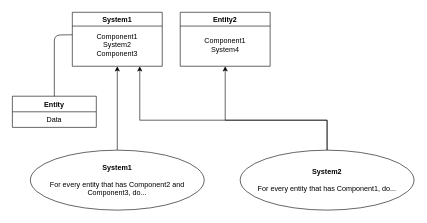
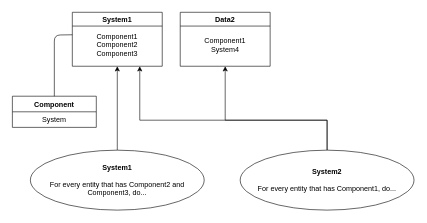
  <mxCell id="0" />
  <mxCell id="1" parent="0" />
  <mxCell id="2" value="System1" style="swimlane;" vertex="1" parent="1"><mxGeometry x="120" y="20" width="150" height="90" as="geometry" /></mxCell>
- <mxCell id="3" value="&lt;div&gt;Component1&lt;/div&gt;&lt;div&gt;System2&lt;/div&gt;&lt;div&gt;Component3&lt;br&gt;&lt;/div&gt;" style="text;html=1;strokeColor=none;fillColor=none;align=center;verticalAlign=middle;whiteSpace=wrap;rounded=0;" vertex="1" parent="2"><mxGeometry y="20" width="150" height="70" as="geometry" /></mxCell>
- <mxCell id="4" value="Entity2" style="swimlane;" vertex="1" parent="1"><mxGeometry x="300" y="20" width="150" height="90" as="geometry" /></mxCell>
+ <mxCell id="3" value="&lt;div&gt;Component1&lt;/div&gt;&lt;div&gt;Component2&lt;/div&gt;&lt;div&gt;Component3&lt;br&gt;&lt;/div&gt;" style="text;html=1;strokeColor=none;fillColor=none;align=center;verticalAlign=middle;whiteSpace=wrap;rounded=0;" vertex="1" parent="2"><mxGeometry y="20" width="150" height="70" as="geometry" /></mxCell>
+ <mxCell id="4" value="Data2" style="swimlane;" vertex="1" parent="1"><mxGeometry x="300" y="20" width="150" height="90" as="geometry" /></mxCell>
  <mxCell id="5" value="&lt;div&gt;Component1&lt;/div&gt;&lt;div&gt;System4&lt;br&gt;&lt;/div&gt;" style="text;html=1;strokeColor=none;fillColor=none;align=center;verticalAlign=middle;whiteSpace=wrap;rounded=0;" vertex="1" parent="4"><mxGeometry y="20" width="150" height="70" as="geometry" /></mxCell>
- <mxCell id="6" value="Entity" style="swimlane;fontStyle=1;childLayout=stackLayout;horizontal=1;startSize=26;horizontalStack=0;resizeParent=1;resizeParentMax=0;resizeLast=0;collapsible=1;marginBottom=0;" vertex="1" parent="1"><mxGeometry x="20" y="160" width="140" height="52" as="geometry" /></mxCell>
- <mxCell id="7" value="Data" style="text;strokeColor=none;fillColor=none;align=center;verticalAlign=top;spacingLeft=4;spacingRight=4;overflow=hidden;rotatable=0;points=[[0,0.5],[1,0.5]];portConstraint=eastwest;" vertex="1" parent="6"><mxGeometry y="26" width="140" height="26" as="geometry" /></mxCell>
+ <mxCell id="6" value="Component" style="swimlane;fontStyle=1;childLayout=stackLayout;horizontal=1;startSize=26;horizontalStack=0;resizeParent=1;resizeParentMax=0;resizeLast=0;collapsible=1;marginBottom=0;" vertex="1" parent="1"><mxGeometry x="20" y="160" width="140" height="52" as="geometry" /></mxCell>
+ <mxCell id="7" value="System" style="text;strokeColor=none;fillColor=none;align=center;verticalAlign=top;spacingLeft=4;spacingRight=4;overflow=hidden;rotatable=0;points=[[0,0.5],[1,0.5]];portConstraint=eastwest;" vertex="1" parent="6"><mxGeometry y="26" width="140" height="26" as="geometry" /></mxCell>
  <mxCell id="8" value="" style="endArrow=none;html=1;exitX=0;exitY=0.25;exitDx=0;exitDy=0;entryX=0.5;entryY=0;entryDx=0;entryDy=0;" edge="1" parent="1" source="3" target="6"><mxGeometry width="50" height="50" relative="1" as="geometry"><mxPoint x="290" y="320" as="sourcePoint" /><mxPoint x="340" y="270" as="targetPoint" /><Array as="points"><mxPoint x="90" y="58" /></Array></mxGeometry></mxCell>
  <mxCell id="9" style="edgeStyle=orthogonalEdgeStyle;rounded=0;orthogonalLoop=1;jettySize=auto;html=1;entryX=0.5;entryY=1;entryDx=0;entryDy=0;" edge="1" parent="1" source="10" target="3"><mxGeometry relative="1" as="geometry"><mxPoint x="195" y="120" as="targetPoint" /></mxGeometry></mxCell>
  <mxCell id="10" value="&lt;div&gt;&lt;b&gt;System1&lt;/b&gt;&lt;/div&gt;&lt;div&gt;&lt;br&gt;&lt;/div&gt;&lt;div&gt;For every entity that has Component2 and Component3, do...&lt;br&gt;&lt;/div&gt;" style="ellipse;whiteSpace=wrap;html=1;align=center;" vertex="1" parent="1"><mxGeometry x="50" y="250" width="290" height="100" as="geometry" /></mxCell>
  <mxCell id="11" style="edgeStyle=orthogonalEdgeStyle;rounded=0;orthogonalLoop=1;jettySize=auto;html=1;entryX=0.75;entryY=1;entryDx=0;entryDy=0;" edge="1" parent="1" source="13" target="2"><mxGeometry relative="1" as="geometry"><Array as="points"><mxPoint x="545" y="200" /><mxPoint x="233" y="200" /></Array></mxGeometry></mxCell>
  <mxCell id="12" style="edgeStyle=orthogonalEdgeStyle;rounded=0;orthogonalLoop=1;jettySize=auto;html=1;entryX=0.5;entryY=1;entryDx=0;entryDy=0;" edge="1" parent="1" source="13" target="5"><mxGeometry relative="1" as="geometry"><Array as="points"><mxPoint x="545" y="200" /><mxPoint x="375" y="200" /></Array></mxGeometry></mxCell>
  <mxCell id="13" value="&lt;div&gt;&lt;b&gt;System2&lt;/b&gt;&lt;/div&gt;&lt;div&gt;&lt;br&gt;&lt;/div&gt;&lt;div&gt;For every entity that has Component1, do...&lt;br&gt;&lt;/div&gt;" style="ellipse;whiteSpace=wrap;html=1;align=center;" vertex="1" parent="1"><mxGeometry x="400" y="250" width="290" height="100" as="geometry" /></mxCell>
